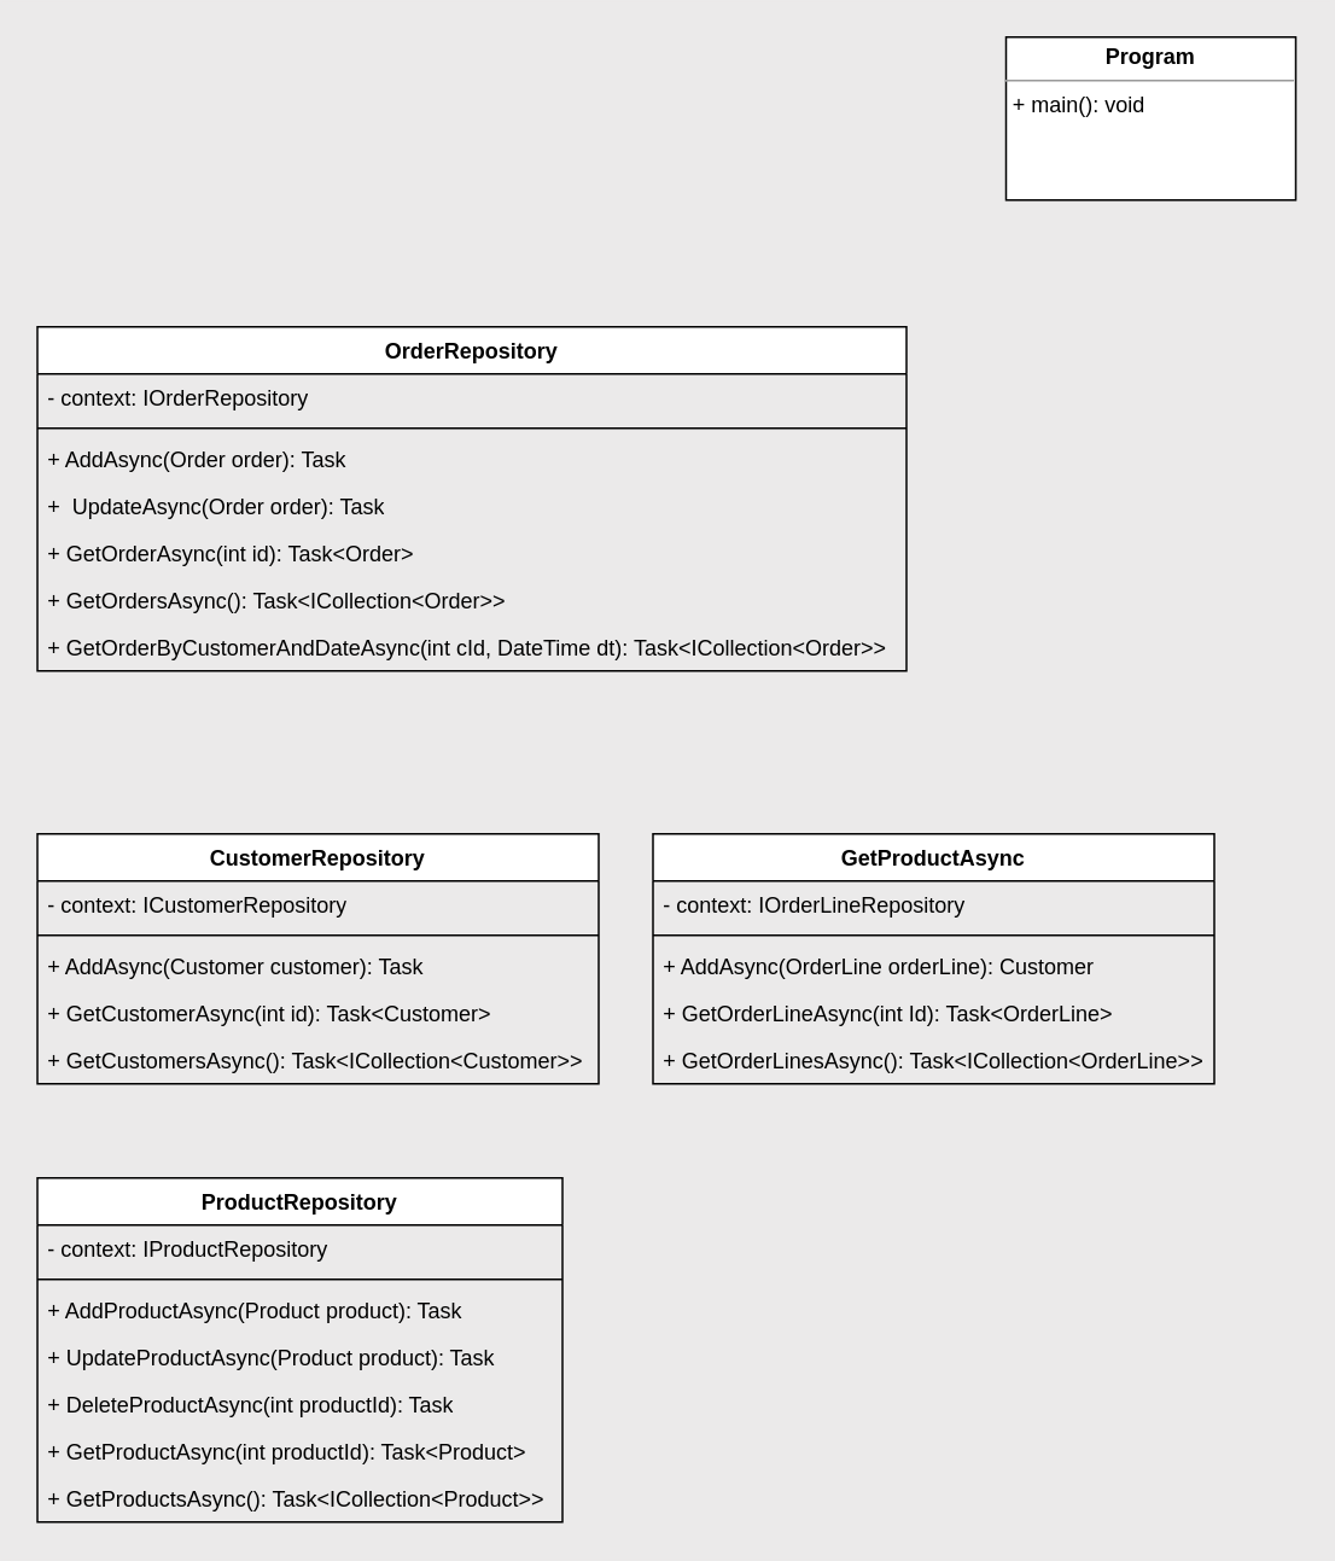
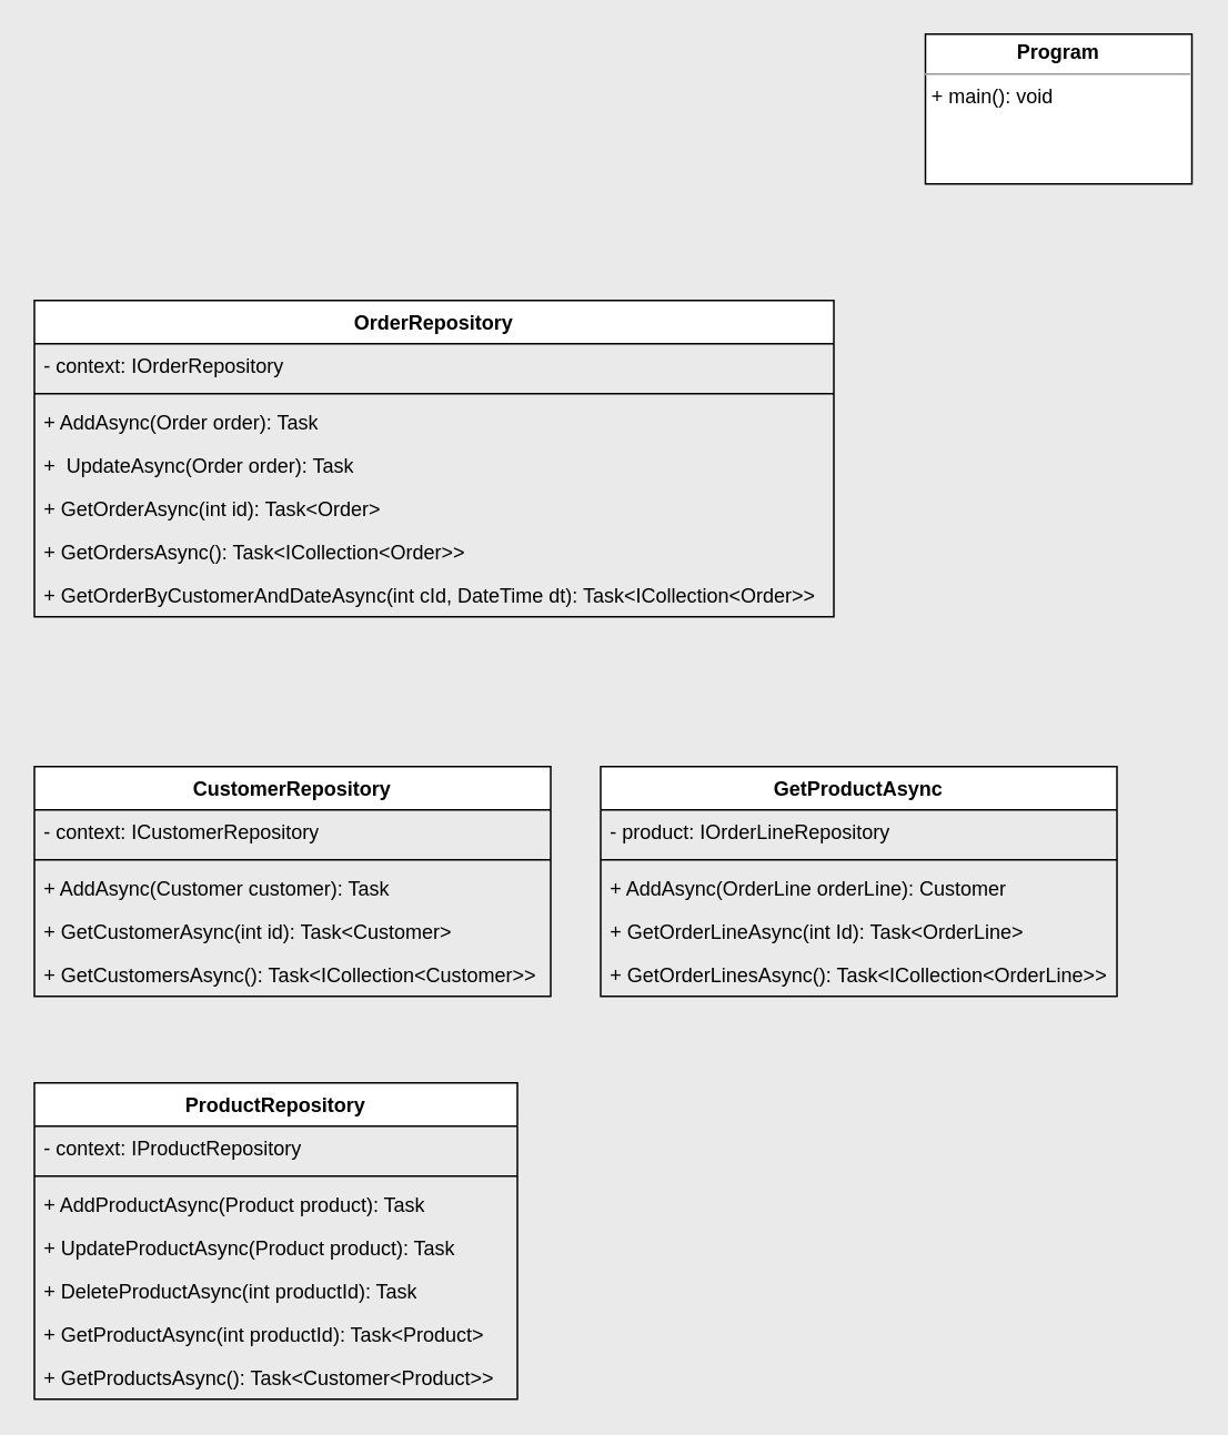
  <mxCell id="0" />
  <mxCell id="1" parent="0" />
  <mxCell id="2" value="&lt;p style=&quot;margin:0px;margin-top:4px;text-align:center;&quot;&gt;&lt;b&gt;Program&lt;/b&gt;&lt;br&gt;&lt;/p&gt;&lt;hr size=&quot;1&quot;&gt;&lt;p style=&quot;margin:0px;margin-left:4px;&quot;&gt;&lt;/p&gt;&lt;p style=&quot;margin:0px;margin-left:4px;&quot;&gt;+ main(): void&lt;/p&gt;" style="verticalAlign=top;align=left;overflow=fill;fontSize=12;fontFamily=Helvetica;html=1;whiteSpace=wrap;" vertex="1" parent="1"><mxGeometry x="555" y="20" width="160" height="90" as="geometry" /></mxCell>
  <mxCell id="3" value="CustomerRepository" style="swimlane;fontStyle=1;align=center;verticalAlign=top;childLayout=stackLayout;horizontal=1;startSize=26;horizontalStack=0;resizeParent=1;resizeParentMax=0;resizeLast=0;collapsible=1;marginBottom=0;whiteSpace=wrap;html=1;" vertex="1" parent="1"><mxGeometry x="20" y="460" width="310" height="138" as="geometry" /></mxCell>
  <mxCell id="4" value="- context: ICustomerRepository" style="text;strokeColor=none;fillColor=none;align=left;verticalAlign=top;spacingLeft=4;spacingRight=4;overflow=hidden;rotatable=0;points=[[0,0.5],[1,0.5]];portConstraint=eastwest;whiteSpace=wrap;html=1;" vertex="1" parent="3"><mxGeometry y="26" width="310" height="26" as="geometry" /></mxCell>
  <mxCell id="5" value="" style="line;strokeWidth=1;fillColor=none;align=left;verticalAlign=middle;spacingTop=-1;spacingLeft=3;spacingRight=3;rotatable=0;labelPosition=right;points=[];portConstraint=eastwest;strokeColor=inherit;" vertex="1" parent="3"><mxGeometry y="52" width="310" height="8" as="geometry" /></mxCell>
  <mxCell id="6" value="+ AddAsync(Customer customer): Task" style="text;strokeColor=none;fillColor=none;align=left;verticalAlign=top;spacingLeft=4;spacingRight=4;overflow=hidden;rotatable=0;points=[[0,0.5],[1,0.5]];portConstraint=eastwest;whiteSpace=wrap;html=1;" vertex="1" parent="3"><mxGeometry y="60" width="310" height="26" as="geometry" /></mxCell>
  <mxCell id="7" value="+ GetCustomerAsync(int id): Task&amp;lt;Customer&amp;gt;" style="text;strokeColor=none;fillColor=none;align=left;verticalAlign=top;spacingLeft=4;spacingRight=4;overflow=hidden;rotatable=0;points=[[0,0.5],[1,0.5]];portConstraint=eastwest;whiteSpace=wrap;html=1;" vertex="1" parent="3"><mxGeometry y="86" width="310" height="26" as="geometry" /></mxCell>
  <mxCell id="8" value="+ GetCustomersAsync(): Task&amp;lt;ICollection&amp;lt;Customer&amp;gt;&amp;gt;" style="text;strokeColor=none;fillColor=none;align=left;verticalAlign=top;spacingLeft=4;spacingRight=4;overflow=hidden;rotatable=0;points=[[0,0.5],[1,0.5]];portConstraint=eastwest;whiteSpace=wrap;html=1;" vertex="1" parent="3"><mxGeometry y="112" width="310" height="26" as="geometry" /></mxCell>
  <mxCell id="9" value="ProductRepository" style="swimlane;fontStyle=1;align=center;verticalAlign=top;childLayout=stackLayout;horizontal=1;startSize=26;horizontalStack=0;resizeParent=1;resizeParentMax=0;resizeLast=0;collapsible=1;marginBottom=0;whiteSpace=wrap;html=1;" vertex="1" parent="1"><mxGeometry x="20" y="650" width="290" height="190" as="geometry" /></mxCell>
  <mxCell id="10" value="- context: IProductRepository" style="text;strokeColor=none;fillColor=none;align=left;verticalAlign=top;spacingLeft=4;spacingRight=4;overflow=hidden;rotatable=0;points=[[0,0.5],[1,0.5]];portConstraint=eastwest;whiteSpace=wrap;html=1;" vertex="1" parent="9"><mxGeometry y="26" width="290" height="26" as="geometry" /></mxCell>
  <mxCell id="11" value="" style="line;strokeWidth=1;fillColor=none;align=left;verticalAlign=middle;spacingTop=-1;spacingLeft=3;spacingRight=3;rotatable=0;labelPosition=right;points=[];portConstraint=eastwest;strokeColor=inherit;" vertex="1" parent="9"><mxGeometry y="52" width="290" height="8" as="geometry" /></mxCell>
  <mxCell id="12" value="+ AddProductAsync(Product product): Task" style="text;strokeColor=none;fillColor=none;align=left;verticalAlign=top;spacingLeft=4;spacingRight=4;overflow=hidden;rotatable=0;points=[[0,0.5],[1,0.5]];portConstraint=eastwest;whiteSpace=wrap;html=1;" vertex="1" parent="9"><mxGeometry y="60" width="290" height="26" as="geometry" /></mxCell>
  <mxCell id="13" value="+ UpdateProductAsync(Product product): Task" style="text;strokeColor=none;fillColor=none;align=left;verticalAlign=top;spacingLeft=4;spacingRight=4;overflow=hidden;rotatable=0;points=[[0,0.5],[1,0.5]];portConstraint=eastwest;whiteSpace=wrap;html=1;" vertex="1" parent="9"><mxGeometry y="86" width="290" height="26" as="geometry" /></mxCell>
  <mxCell id="14" value="+ DeleteProductAsync(int productId): Task" style="text;strokeColor=none;fillColor=none;align=left;verticalAlign=top;spacingLeft=4;spacingRight=4;overflow=hidden;rotatable=0;points=[[0,0.5],[1,0.5]];portConstraint=eastwest;whiteSpace=wrap;html=1;" vertex="1" parent="9"><mxGeometry y="112" width="290" height="26" as="geometry" /></mxCell>
  <mxCell id="15" value="+ GetProductAsync(int productId): Task&amp;lt;Product&amp;gt;" style="text;strokeColor=none;fillColor=none;align=left;verticalAlign=top;spacingLeft=4;spacingRight=4;overflow=hidden;rotatable=0;points=[[0,0.5],[1,0.5]];portConstraint=eastwest;whiteSpace=wrap;html=1;" vertex="1" parent="9"><mxGeometry y="138" width="290" height="26" as="geometry" /></mxCell>
- <mxCell id="16" value="+ GetProductsAsync(): Task&amp;lt;ICollection&amp;lt;Product&amp;gt;&amp;gt;" style="text;strokeColor=none;fillColor=none;align=left;verticalAlign=top;spacingLeft=4;spacingRight=4;overflow=hidden;rotatable=0;points=[[0,0.5],[1,0.5]];portConstraint=eastwest;whiteSpace=wrap;html=1;" vertex="1" parent="9"><mxGeometry y="164" width="290" height="26" as="geometry" /></mxCell>
+ <mxCell id="16" value="+ GetProductsAsync(): Task&amp;lt;Customer&amp;lt;Product&amp;gt;&amp;gt;" style="text;strokeColor=none;fillColor=none;align=left;verticalAlign=top;spacingLeft=4;spacingRight=4;overflow=hidden;rotatable=0;points=[[0,0.5],[1,0.5]];portConstraint=eastwest;whiteSpace=wrap;html=1;" vertex="1" parent="9"><mxGeometry y="164" width="290" height="26" as="geometry" /></mxCell>
  <mxCell id="17" value="OrderRepository" style="swimlane;fontStyle=1;align=center;verticalAlign=top;childLayout=stackLayout;horizontal=1;startSize=26;horizontalStack=0;resizeParent=1;resizeParentMax=0;resizeLast=0;collapsible=1;marginBottom=0;whiteSpace=wrap;html=1;" vertex="1" parent="1"><mxGeometry x="20" y="180" width="480" height="190" as="geometry" /></mxCell>
  <mxCell id="18" value="- context: IOrderRepository" style="text;strokeColor=none;fillColor=none;align=left;verticalAlign=top;spacingLeft=4;spacingRight=4;overflow=hidden;rotatable=0;points=[[0,0.5],[1,0.5]];portConstraint=eastwest;whiteSpace=wrap;html=1;" vertex="1" parent="17"><mxGeometry y="26" width="480" height="26" as="geometry" /></mxCell>
  <mxCell id="19" value="" style="line;strokeWidth=1;fillColor=none;align=left;verticalAlign=middle;spacingTop=-1;spacingLeft=3;spacingRight=3;rotatable=0;labelPosition=right;points=[];portConstraint=eastwest;strokeColor=inherit;" vertex="1" parent="17"><mxGeometry y="52" width="480" height="8" as="geometry" /></mxCell>
  <mxCell id="20" value="+ AddAsync(Order order): Task" style="text;strokeColor=none;fillColor=none;align=left;verticalAlign=top;spacingLeft=4;spacingRight=4;overflow=hidden;rotatable=0;points=[[0,0.5],[1,0.5]];portConstraint=eastwest;whiteSpace=wrap;html=1;" vertex="1" parent="17"><mxGeometry y="60" width="480" height="26" as="geometry" /></mxCell>
  <mxCell id="21" value="+ &amp;nbsp;UpdateAsync(Order order): Task" style="text;strokeColor=none;fillColor=none;align=left;verticalAlign=top;spacingLeft=4;spacingRight=4;overflow=hidden;rotatable=0;points=[[0,0.5],[1,0.5]];portConstraint=eastwest;whiteSpace=wrap;html=1;" vertex="1" parent="17"><mxGeometry y="86" width="480" height="26" as="geometry" /></mxCell>
  <mxCell id="22" value="+ GetOrderAsync(int id): Task&amp;lt;Order&amp;gt;" style="text;strokeColor=none;fillColor=none;align=left;verticalAlign=top;spacingLeft=4;spacingRight=4;overflow=hidden;rotatable=0;points=[[0,0.5],[1,0.5]];portConstraint=eastwest;whiteSpace=wrap;html=1;" vertex="1" parent="17"><mxGeometry y="112" width="480" height="26" as="geometry" /></mxCell>
  <mxCell id="23" value="+ GetOrdersAsync(): Task&amp;lt;ICollection&amp;lt;Order&amp;gt;&amp;gt;" style="text;strokeColor=none;fillColor=none;align=left;verticalAlign=top;spacingLeft=4;spacingRight=4;overflow=hidden;rotatable=0;points=[[0,0.5],[1,0.5]];portConstraint=eastwest;whiteSpace=wrap;html=1;" vertex="1" parent="17"><mxGeometry y="138" width="480" height="26" as="geometry" /></mxCell>
  <mxCell id="24" value="+ GetOrderByCustomerAndDateAsync(int cId, DateTime dt): Task&amp;lt;ICollection&amp;lt;Order&amp;gt;&amp;gt;" style="text;strokeColor=none;fillColor=none;align=left;verticalAlign=top;spacingLeft=4;spacingRight=4;overflow=hidden;rotatable=0;points=[[0,0.5],[1,0.5]];portConstraint=eastwest;whiteSpace=wrap;html=1;" vertex="1" parent="17"><mxGeometry y="164" width="480" height="26" as="geometry" /></mxCell>
  <mxCell id="25" value="GetProductAsync" style="swimlane;fontStyle=1;align=center;verticalAlign=top;childLayout=stackLayout;horizontal=1;startSize=26;horizontalStack=0;resizeParent=1;resizeParentMax=0;resizeLast=0;collapsible=1;marginBottom=0;whiteSpace=wrap;html=1;" vertex="1" parent="1"><mxGeometry x="360" y="460" width="310" height="138" as="geometry" /></mxCell>
- <mxCell id="26" value="- context: IOrderLineRepository" style="text;strokeColor=none;fillColor=none;align=left;verticalAlign=top;spacingLeft=4;spacingRight=4;overflow=hidden;rotatable=0;points=[[0,0.5],[1,0.5]];portConstraint=eastwest;whiteSpace=wrap;html=1;" vertex="1" parent="25"><mxGeometry y="26" width="310" height="26" as="geometry" /></mxCell>
+ <mxCell id="26" value="- product: IOrderLineRepository" style="text;strokeColor=none;fillColor=none;align=left;verticalAlign=top;spacingLeft=4;spacingRight=4;overflow=hidden;rotatable=0;points=[[0,0.5],[1,0.5]];portConstraint=eastwest;whiteSpace=wrap;html=1;" vertex="1" parent="25"><mxGeometry y="26" width="310" height="26" as="geometry" /></mxCell>
  <mxCell id="27" value="" style="line;strokeWidth=1;fillColor=none;align=left;verticalAlign=middle;spacingTop=-1;spacingLeft=3;spacingRight=3;rotatable=0;labelPosition=right;points=[];portConstraint=eastwest;strokeColor=inherit;" vertex="1" parent="25"><mxGeometry y="52" width="310" height="8" as="geometry" /></mxCell>
  <mxCell id="28" value="+ AddAsync(OrderLine orderLine): Customer" style="text;strokeColor=none;fillColor=none;align=left;verticalAlign=top;spacingLeft=4;spacingRight=4;overflow=hidden;rotatable=0;points=[[0,0.5],[1,0.5]];portConstraint=eastwest;whiteSpace=wrap;html=1;" vertex="1" parent="25"><mxGeometry y="60" width="310" height="26" as="geometry" /></mxCell>
  <mxCell id="29" value="+ GetOrderLineAsync(int Id): Task&amp;lt;OrderLine&amp;gt;" style="text;strokeColor=none;fillColor=none;align=left;verticalAlign=top;spacingLeft=4;spacingRight=4;overflow=hidden;rotatable=0;points=[[0,0.5],[1,0.5]];portConstraint=eastwest;whiteSpace=wrap;html=1;" vertex="1" parent="25"><mxGeometry y="86" width="310" height="26" as="geometry" /></mxCell>
  <mxCell id="30" value="+ GetOrderLinesAsync(): Task&amp;lt;ICollection&amp;lt;OrderLine&amp;gt;&amp;gt;" style="text;strokeColor=none;fillColor=none;align=left;verticalAlign=top;spacingLeft=4;spacingRight=4;overflow=hidden;rotatable=0;points=[[0,0.5],[1,0.5]];portConstraint=eastwest;whiteSpace=wrap;html=1;" vertex="1" parent="25"><mxGeometry y="112" width="310" height="26" as="geometry" /></mxCell>
